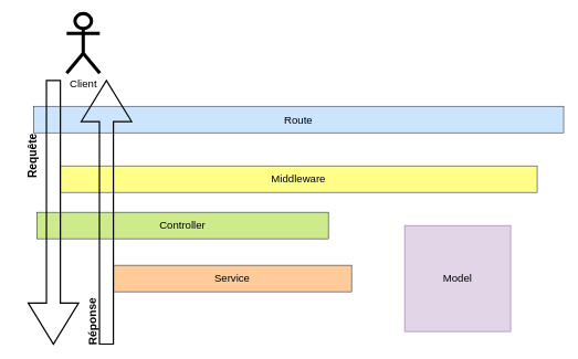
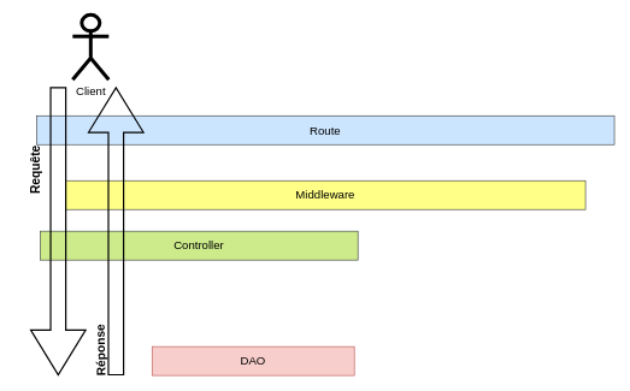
  <mxCell id="0" />
  <mxCell id="1" parent="0" />
  <mxCell id="2" value="Route" style="rounded=0;whiteSpace=wrap;html=1;fillColor=#cce5ff;strokeColor=#36393d;fontSize=16;" vertex="1" parent="1"><mxGeometry x="50" y="160" width="800" height="40" as="geometry" /></mxCell>
  <mxCell id="3" value="Middleware" style="rounded=0;whiteSpace=wrap;html=1;fillColor=#ffff88;strokeColor=#36393d;fontSize=16;" vertex="1" parent="1"><mxGeometry x="90" y="250" width="720" height="40" as="geometry" /></mxCell>
  <mxCell id="4" value="&lt;font style=&quot;font-size: 16px;&quot;&gt;Controller&lt;/font&gt;" style="rounded=0;whiteSpace=wrap;html=1;fillColor=#cdeb8b;strokeColor=#36393d;" vertex="1" parent="1"><mxGeometry x="55" y="320" width="440" height="40" as="geometry" /></mxCell>
- <mxCell id="5" value="&lt;font style=&quot;font-size: 16px;&quot;&gt;Service&lt;/font&gt;" style="rounded=0;whiteSpace=wrap;html=1;fillColor=#ffcc99;strokeColor=#36393d;" vertex="1" parent="1"><mxGeometry x="170" y="400" width="360" height="40" as="geometry" /></mxCell>
- <mxCell id="7" value="&lt;font style=&quot;font-size: 16px;&quot;&gt;Model&lt;/font&gt;" style="whiteSpace=wrap;html=1;aspect=fixed;fillColor=#e1d5e7;strokeColor=#9673a6;" vertex="1" parent="1"><mxGeometry x="610" y="340" width="160" height="160" as="geometry" /></mxCell>
+ <mxCell id="6" value="&lt;font style=&quot;font-size: 16px;&quot;&gt;DAO&lt;/font&gt;" style="rounded=0;whiteSpace=wrap;html=1;fillColor=#f8cecc;strokeColor=#b85450;" vertex="1" parent="1"><mxGeometry x="210" y="480" width="280" height="40" as="geometry" /></mxCell>
  <mxCell id="8" value="" style="shape=flexArrow;endArrow=classic;html=1;rounded=0;strokeWidth=2;endWidth=53;endSize=20;width=20;" edge="1" parent="1"><mxGeometry width="50" height="50" relative="1" as="geometry"><mxPoint x="80" y="120" as="sourcePoint" /><mxPoint x="80" y="520" as="targetPoint" /><Array as="points" /></mxGeometry></mxCell>
  <mxCell id="9" value="Requête " style="text;html=1;strokeColor=none;fillColor=none;align=center;verticalAlign=middle;whiteSpace=wrap;rounded=0;fontSize=17;fontStyle=1;rotation=-90;" vertex="1" parent="1"><mxGeometry x="20" y="220" width="60" height="30" as="geometry" /></mxCell>
  <mxCell id="10" value="" style="shape=flexArrow;endArrow=classic;html=1;rounded=0;strokeWidth=2;endWidth=53;endSize=20;width=20;" edge="1" parent="1"><mxGeometry width="50" height="50" relative="1" as="geometry"><mxPoint x="160" y="520" as="sourcePoint" /><mxPoint x="160" y="120" as="targetPoint" /><Array as="points" /></mxGeometry></mxCell>
  <mxCell id="11" value="Réponse" style="text;html=1;strokeColor=none;fillColor=none;align=center;verticalAlign=middle;whiteSpace=wrap;rounded=0;fontSize=17;fontStyle=1;rotation=-91;" vertex="1" parent="1"><mxGeometry x="110" y="470" width="60" height="30" as="geometry" /></mxCell>
  <mxCell id="12" value="&lt;font style=&quot;font-size: 16px;&quot;&gt;Client&lt;/font&gt;" style="shape=umlActor;verticalLabelPosition=bottom;verticalAlign=top;html=1;outlineConnect=0;fontStyle=0;strokeWidth=5;" vertex="1" parent="1"><mxGeometry x="100" y="20" width="50" height="90" as="geometry" /></mxCell>
